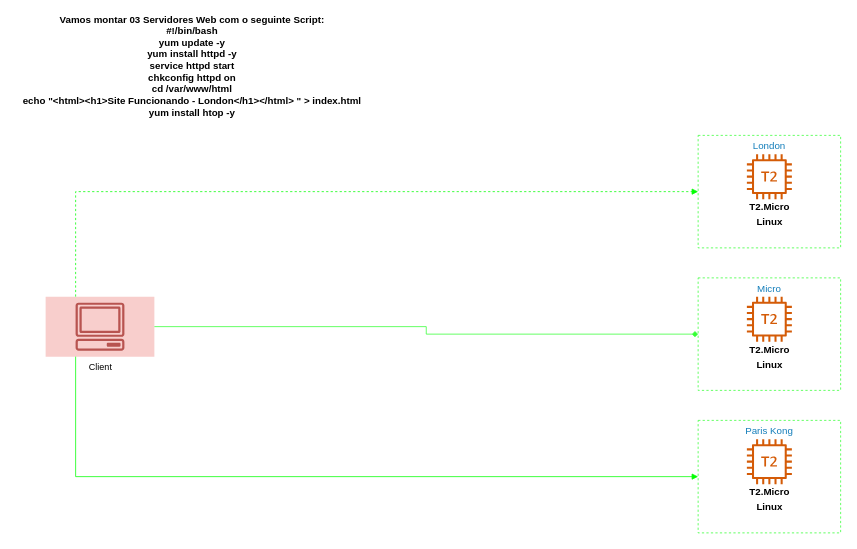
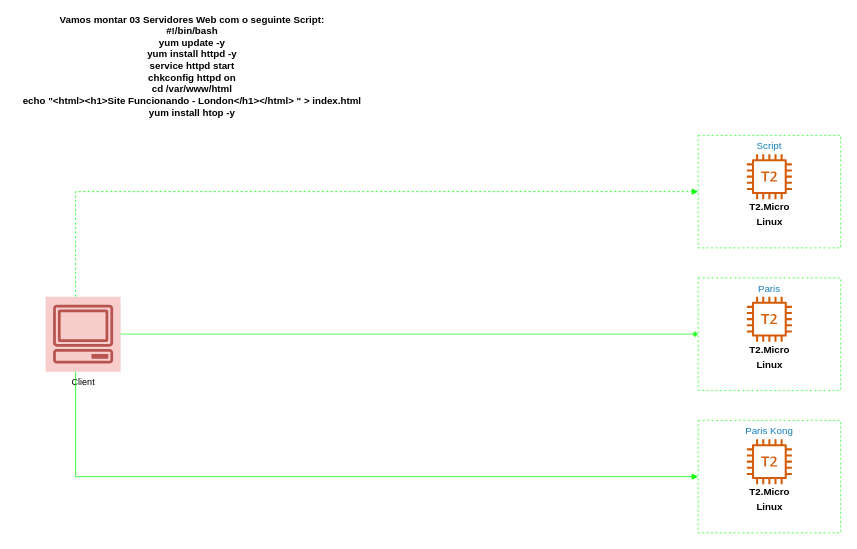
  <mxCell id="0" />
  <mxCell id="1" parent="0" />
  <mxCell id="2" value="&lt;font style=&quot;font-size: 13px;&quot;&gt;&lt;b style=&quot;&quot;&gt;Vamos montar 03 Servidores Web com o seguinte Script:&lt;/b&gt;&lt;br&gt;&lt;/font&gt;&lt;div style=&quot;font-size: 13px;&quot;&gt;&lt;b&gt;&lt;font style=&quot;font-size: 13px;&quot;&gt;#!/bin/bash&lt;/font&gt;&lt;/b&gt;&lt;/div&gt;&lt;div style=&quot;font-size: 13px;&quot;&gt;&lt;b&gt;&lt;font style=&quot;font-size: 13px;&quot;&gt;yum update -y&lt;/font&gt;&lt;/b&gt;&lt;/div&gt;&lt;div style=&quot;font-size: 13px;&quot;&gt;&lt;b&gt;&lt;font style=&quot;font-size: 13px;&quot;&gt;yum install httpd -y&lt;/font&gt;&lt;/b&gt;&lt;/div&gt;&lt;div style=&quot;font-size: 13px;&quot;&gt;&lt;b&gt;&lt;font style=&quot;font-size: 13px;&quot;&gt;service httpd start&lt;/font&gt;&lt;/b&gt;&lt;/div&gt;&lt;div style=&quot;font-size: 13px;&quot;&gt;&lt;b&gt;&lt;font style=&quot;font-size: 13px;&quot;&gt;chkconfig httpd on&lt;/font&gt;&lt;/b&gt;&lt;/div&gt;&lt;div style=&quot;font-size: 13px;&quot;&gt;&lt;b&gt;&lt;font style=&quot;font-size: 13px;&quot;&gt;cd /var/www/html&lt;/font&gt;&lt;/b&gt;&lt;/div&gt;&lt;div style=&quot;font-size: 13px;&quot;&gt;&lt;b&gt;&lt;font style=&quot;font-size: 13px;&quot;&gt;echo &quot;&amp;lt;html&amp;gt;&amp;lt;h1&amp;gt;Site Funcionando - London&amp;lt;/h1&amp;gt;&amp;lt;/html&amp;gt; &quot; &amp;gt; index.html&lt;/font&gt;&lt;/b&gt;&lt;/div&gt;&lt;div style=&quot;font-size: 13px;&quot;&gt;&lt;b&gt;&lt;font style=&quot;font-size: 13px;&quot;&gt;yum install htop -y&lt;/font&gt;&lt;/b&gt;&lt;/div&gt;&lt;div style=&quot;font-weight: bold; font-size: 13px;&quot;&gt;&lt;br&gt;&lt;/div&gt;" style="text;html=1;align=center;verticalAlign=middle;resizable=0;points=[];autosize=1;strokeColor=none;fillColor=none;strokeWidth=20;" vertex="1" parent="1"><mxGeometry x="20" y="20" width="470" height="150" as="geometry" /></mxCell>
- <mxCell id="3" value="Client" style="sketch=0;outlineConnect=0;strokeColor=#b85450;fillColor=#f8cecc;dashed=0;verticalLabelPosition=bottom;verticalAlign=top;align=center;html=1;fontSize=12;fontStyle=0;aspect=fixed;shape=mxgraph.aws4.resourceIcon;resIcon=mxgraph.aws4.client;" vertex="1" parent="1"><mxGeometry x="60" y="395" width="145" height="80" as="geometry" /></mxCell>
- <mxCell id="4" value="London" style="fillColor=none;strokeColor=#33FF33;dashed=1;verticalAlign=top;fontStyle=0;fontColor=#147EBA;fontSize=13;" vertex="1" parent="1"><mxGeometry x="930" y="180" width="190" height="150" as="geometry" /></mxCell>
- <mxCell id="5" value="Micro" style="fillColor=none;strokeColor=#33FF33;dashed=1;verticalAlign=top;fontStyle=0;fontColor=#147EBA;fontSize=13;" vertex="1" parent="1"><mxGeometry x="930" y="370" width="190" height="150" as="geometry" /></mxCell>
+ <mxCell id="3" value="Client" style="sketch=0;outlineConnect=0;strokeColor=#b85450;fillColor=#f8cecc;dashed=0;verticalLabelPosition=bottom;verticalAlign=top;align=center;html=1;fontSize=12;fontStyle=0;aspect=fixed;shape=mxgraph.aws4.resourceIcon;resIcon=mxgraph.aws4.client;" vertex="1" parent="1"><mxGeometry x="60" y="395" width="100" height="100" as="geometry" /></mxCell>
+ <mxCell id="4" value="Script" style="fillColor=none;strokeColor=#33FF33;dashed=1;verticalAlign=top;fontStyle=0;fontColor=#147EBA;fontSize=13;" vertex="1" parent="1"><mxGeometry x="930" y="180" width="190" height="150" as="geometry" /></mxCell>
+ <mxCell id="5" value="Paris" style="fillColor=none;strokeColor=#33FF33;dashed=1;verticalAlign=top;fontStyle=0;fontColor=#147EBA;fontSize=13;" vertex="1" parent="1"><mxGeometry x="930" y="370" width="190" height="150" as="geometry" /></mxCell>
  <mxCell id="6" value="Paris Kong" style="fillColor=none;strokeColor=#33FF33;dashed=1;verticalAlign=top;fontStyle=0;fontColor=#147EBA;fontSize=13;" vertex="1" parent="1"><mxGeometry x="930" y="560" width="190" height="150" as="geometry" /></mxCell>
  <mxCell id="7" value="" style="sketch=0;outlineConnect=0;fontColor=#232F3E;gradientColor=none;fillColor=#D45B07;strokeColor=none;dashed=0;verticalLabelPosition=bottom;verticalAlign=top;align=center;html=1;fontSize=12;fontStyle=0;aspect=fixed;pointerEvents=1;shape=mxgraph.aws4.t2_instance;" vertex="1" parent="1"><mxGeometry x="995" y="205" width="60" height="60" as="geometry" /></mxCell>
  <mxCell id="8" value="&lt;b&gt;T2.Micro&lt;/b&gt;" style="text;html=1;align=center;verticalAlign=middle;resizable=0;points=[];autosize=1;strokeColor=none;fillColor=none;fontSize=13;" vertex="1" parent="1"><mxGeometry x="990" y="265" width="70" height="20" as="geometry" /></mxCell>
  <mxCell id="9" value="&lt;b&gt;Linux&lt;/b&gt;" style="text;html=1;align=center;verticalAlign=middle;resizable=0;points=[];autosize=1;strokeColor=none;fillColor=none;fontSize=13;" vertex="1" parent="1"><mxGeometry x="1000" y="285" width="50" height="20" as="geometry" /></mxCell>
  <mxCell id="10" value="" style="sketch=0;outlineConnect=0;fontColor=#232F3E;gradientColor=none;fillColor=#D45B07;strokeColor=none;dashed=0;verticalLabelPosition=bottom;verticalAlign=top;align=center;html=1;fontSize=12;fontStyle=0;aspect=fixed;pointerEvents=1;shape=mxgraph.aws4.t2_instance;" vertex="1" parent="1"><mxGeometry x="995" y="395" width="60" height="60" as="geometry" /></mxCell>
  <mxCell id="11" value="&lt;b&gt;T2.Micro&lt;/b&gt;" style="text;html=1;align=center;verticalAlign=middle;resizable=0;points=[];autosize=1;strokeColor=none;fillColor=none;fontSize=13;" vertex="1" parent="1"><mxGeometry x="990" y="455" width="70" height="20" as="geometry" /></mxCell>
  <mxCell id="12" value="&lt;b&gt;Linux&lt;/b&gt;" style="text;html=1;align=center;verticalAlign=middle;resizable=0;points=[];autosize=1;strokeColor=none;fillColor=none;fontSize=13;" vertex="1" parent="1"><mxGeometry x="1000" y="475" width="50" height="20" as="geometry" /></mxCell>
  <mxCell id="13" value="" style="sketch=0;outlineConnect=0;fontColor=#232F3E;gradientColor=none;fillColor=#D45B07;strokeColor=none;dashed=0;verticalLabelPosition=bottom;verticalAlign=top;align=center;html=1;fontSize=12;fontStyle=0;aspect=fixed;pointerEvents=1;shape=mxgraph.aws4.t2_instance;" vertex="1" parent="1"><mxGeometry x="995" y="585" width="60" height="60" as="geometry" /></mxCell>
  <mxCell id="14" value="&lt;b&gt;T2.Micro&lt;/b&gt;" style="text;html=1;align=center;verticalAlign=middle;resizable=0;points=[];autosize=1;strokeColor=none;fillColor=none;fontSize=13;" vertex="1" parent="1"><mxGeometry x="990" y="645" width="70" height="20" as="geometry" /></mxCell>
  <mxCell id="15" value="&lt;b&gt;Linux&lt;/b&gt;" style="text;html=1;align=center;verticalAlign=middle;resizable=0;points=[];autosize=1;strokeColor=none;fillColor=none;fontSize=13;" vertex="1" parent="1"><mxGeometry x="1000" y="665" width="50" height="20" as="geometry" /></mxCell>
  <mxCell id="16" value="" style="edgeStyle=orthogonalEdgeStyle;html=1;endArrow=diamond;elbow=vertical;startArrow=none;endFill=1;strokeColor=#33FF33;rounded=0;fontSize=13;fillColor=#f8cecc;" edge="1" parent="1" source="3" target="5"><mxGeometry width="100" relative="1" as="geometry"><mxPoint x="320" y="444.5" as="sourcePoint" /><mxPoint x="420" y="444.5" as="targetPoint" /></mxGeometry></mxCell>
  <mxCell id="17" value="" style="edgeStyle=orthogonalEdgeStyle;html=1;endArrow=block;elbow=vertical;startArrow=none;endFill=1;strokeColor=#00FF00;rounded=0;fontSize=13;" edge="1" parent="1" source="3" target="6"><mxGeometry width="100" relative="1" as="geometry"><mxPoint x="300" y="644" as="sourcePoint" /><mxPoint x="590" y="680" as="targetPoint" /><Array as="points"><mxPoint x="100" y="635" /></Array></mxGeometry></mxCell>
  <mxCell id="18" value="" style="edgeStyle=orthogonalEdgeStyle;html=1;endArrow=block;elbow=vertical;startArrow=none;endFill=1;strokeColor=#00FF00;rounded=0;fontSize=13;entryX=0;entryY=0.5;entryDx=0;entryDy=0;dashed=1;" edge="1" parent="1" source="3" target="4"><mxGeometry width="100" relative="1" as="geometry"><mxPoint x="300" y="395" as="sourcePoint" /><mxPoint x="400" y="395" as="targetPoint" /><Array as="points"><mxPoint x="100" y="255" /></Array></mxGeometry></mxCell>
